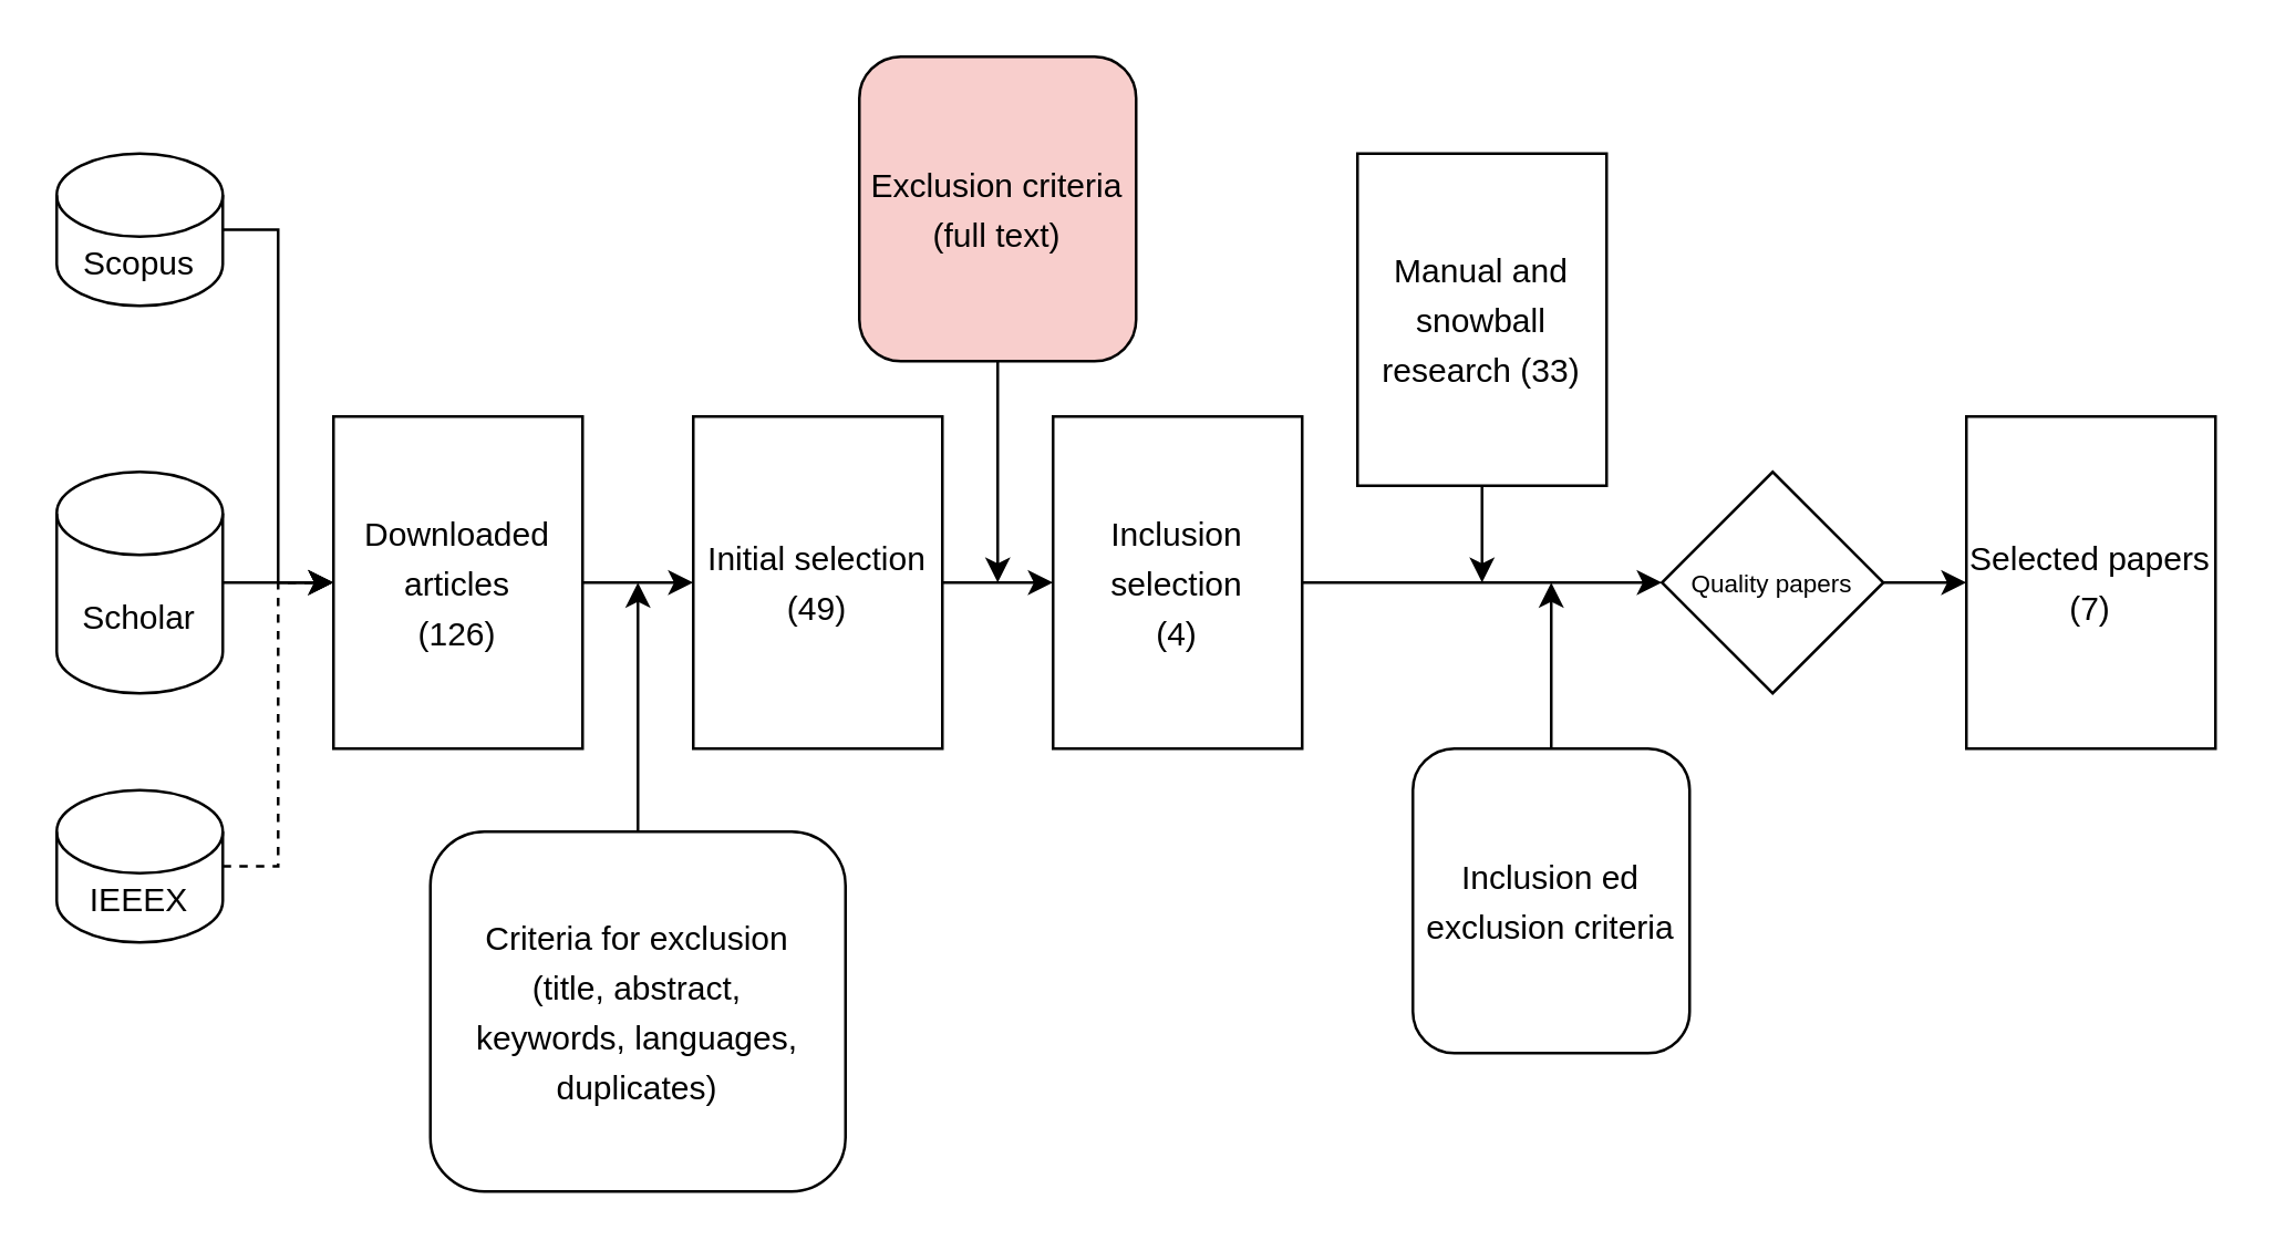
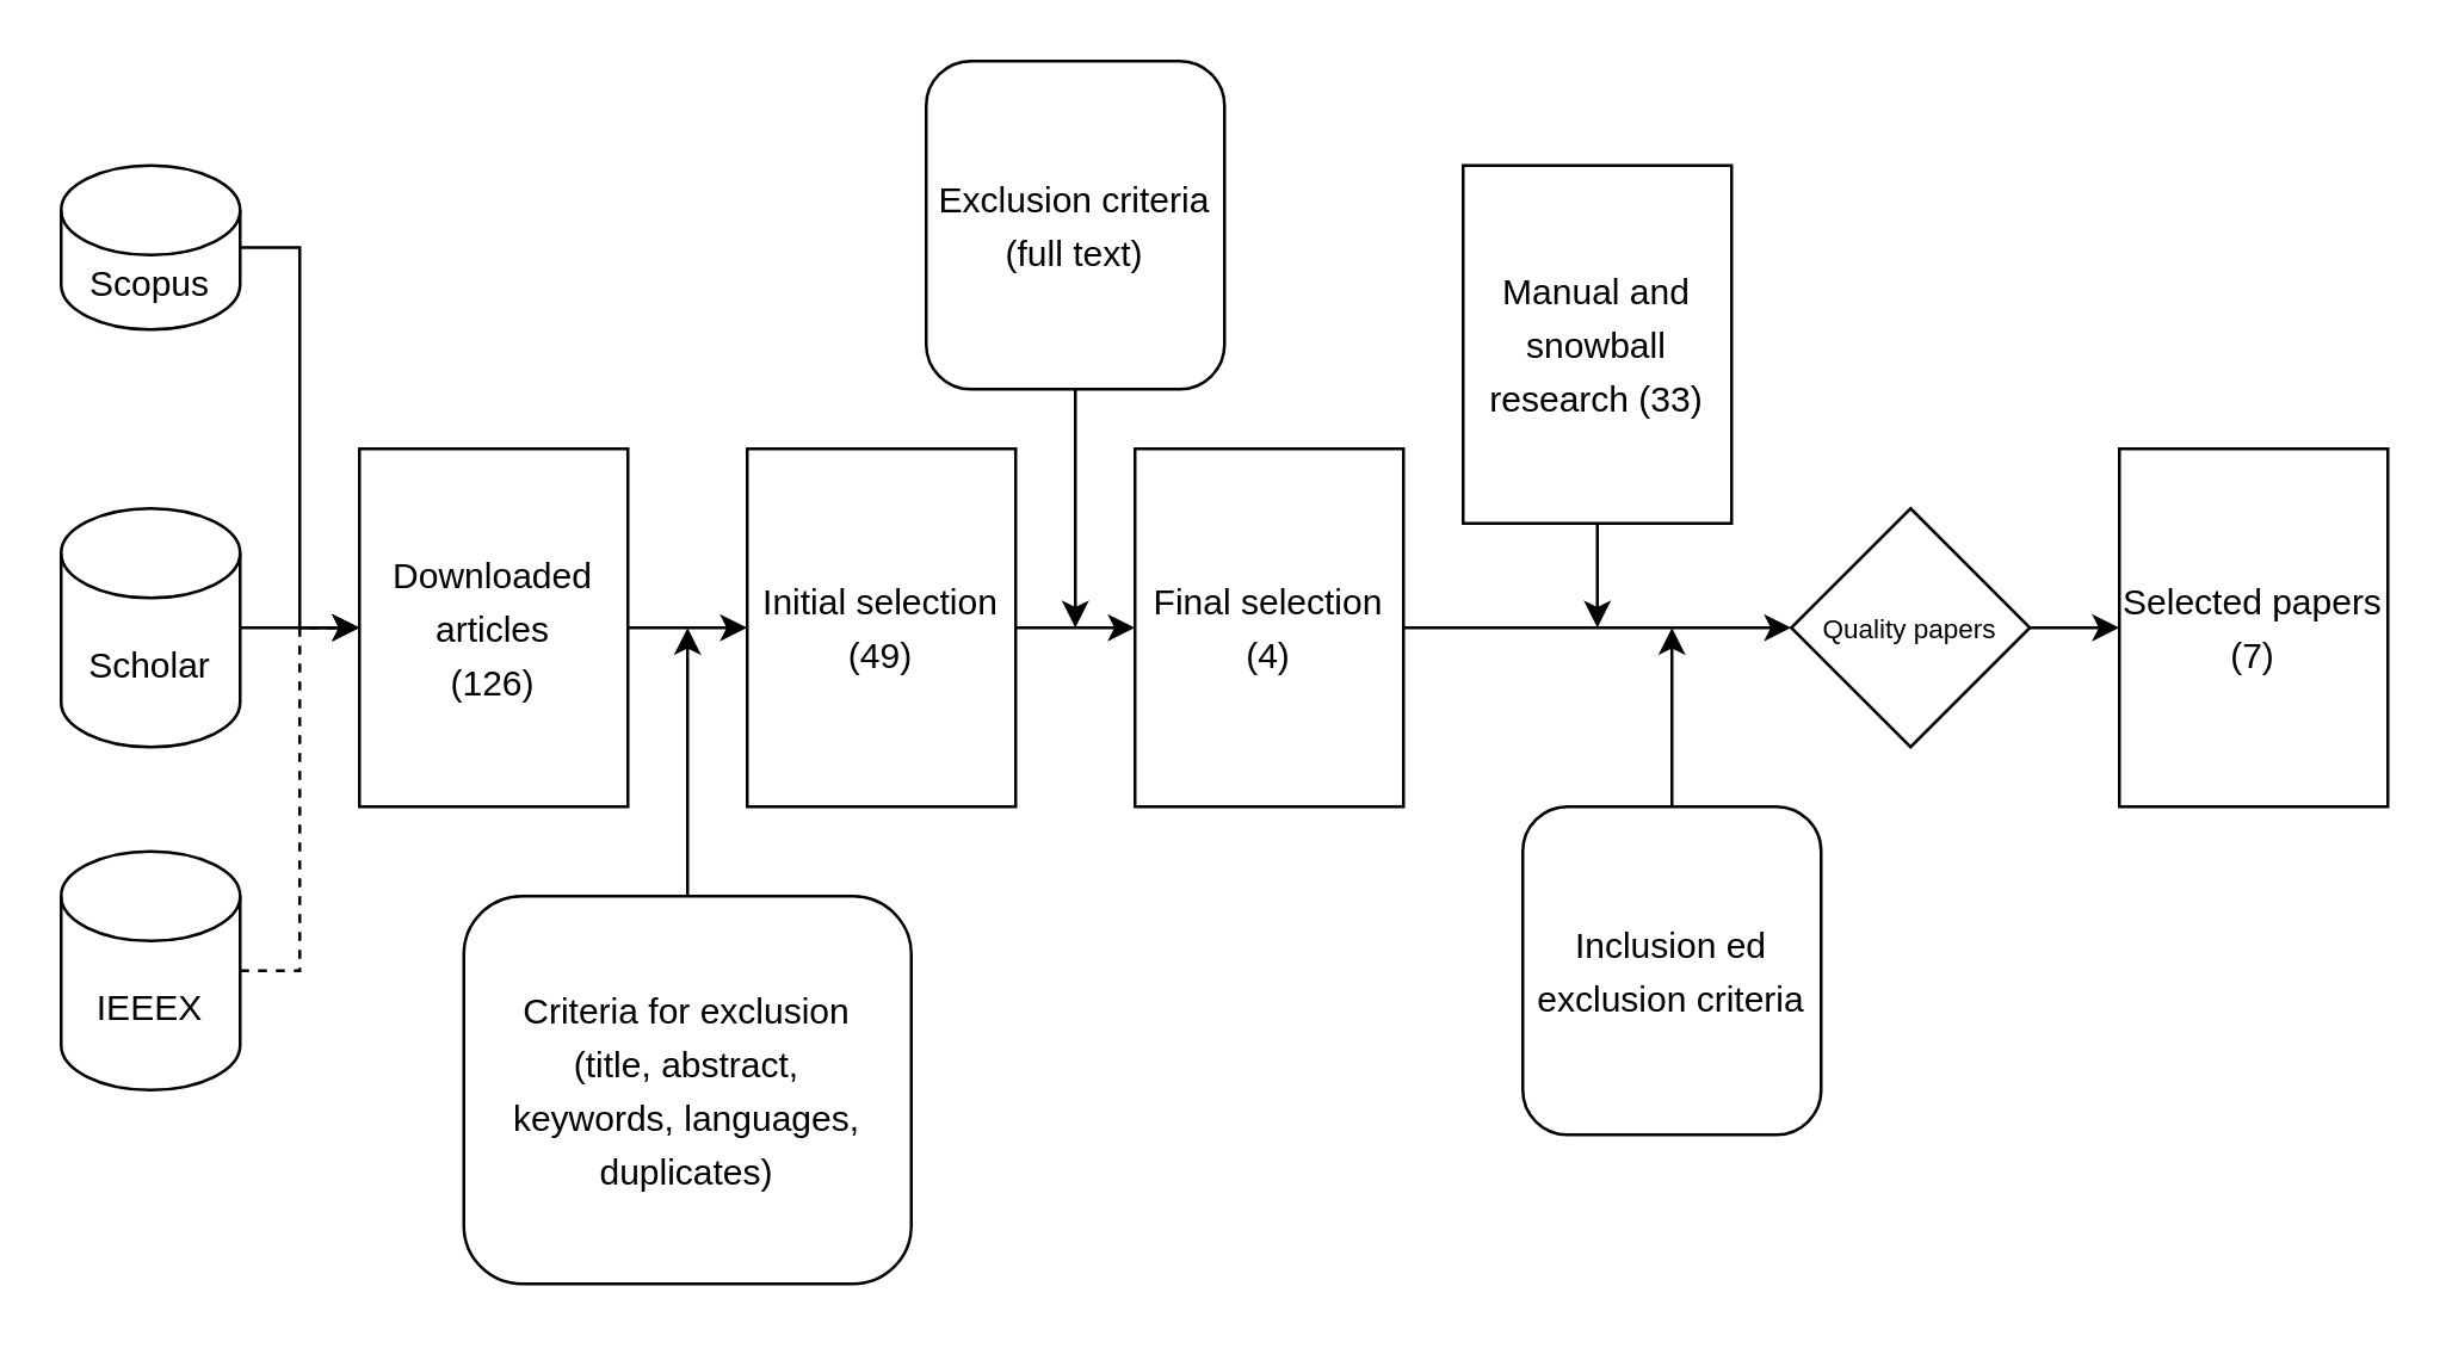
  <mxCell id="0" />
  <mxCell id="1" parent="0" />
  <mxCell id="2" style="edgeStyle=orthogonalEdgeStyle;rounded=0;orthogonalLoop=1;jettySize=auto;html=1;entryX=0;entryY=0.5;entryDx=0;entryDy=0;" parent="1" source="3" target="9" edge="1"><mxGeometry relative="1" as="geometry" /></mxCell>
  <mxCell id="3" value="Scopus" style="shape=cylinder3;whiteSpace=wrap;html=1;boundedLbl=1;backgroundOutline=1;size=15;" parent="1" vertex="1"><mxGeometry x="20" y="55" width="60" height="55" as="geometry" /></mxCell>
  <mxCell id="4" style="edgeStyle=orthogonalEdgeStyle;rounded=0;orthogonalLoop=1;jettySize=auto;html=1;entryX=0;entryY=0.5;entryDx=0;entryDy=0;" parent="1" source="5" target="9" edge="1"><mxGeometry relative="1" as="geometry" /></mxCell>
  <mxCell id="5" value="Scholar" style="shape=cylinder3;whiteSpace=wrap;html=1;boundedLbl=1;backgroundOutline=1;size=15;" parent="1" vertex="1"><mxGeometry x="20" y="170" width="60" height="80" as="geometry" /></mxCell>
  <mxCell id="6" style="edgeStyle=orthogonalEdgeStyle;rounded=0;orthogonalLoop=1;jettySize=auto;html=1;entryX=0;entryY=0.5;entryDx=0;entryDy=0;dashed=1;" parent="1" source="7" target="9" edge="1"><mxGeometry relative="1" as="geometry" /></mxCell>
- <mxCell id="7" value="IEEEX" style="shape=cylinder3;whiteSpace=wrap;html=1;boundedLbl=1;backgroundOutline=1;size=15;" parent="1" vertex="1"><mxGeometry x="20" y="285" width="60" height="55" as="geometry" /></mxCell>
+ <mxCell id="7" value="IEEEX" style="shape=cylinder3;whiteSpace=wrap;html=1;boundedLbl=1;backgroundOutline=1;size=15;" parent="1" vertex="1"><mxGeometry x="20" y="285" width="60" height="80" as="geometry" /></mxCell>
  <mxCell id="8" style="edgeStyle=orthogonalEdgeStyle;rounded=0;orthogonalLoop=1;jettySize=auto;html=1;entryX=0;entryY=0.5;entryDx=0;entryDy=0;" parent="1" source="9" target="11" edge="1"><mxGeometry relative="1" as="geometry" /></mxCell>
  <mxCell id="9" value="&lt;p style=&quot;line-height: 150%;&quot;&gt;Downloaded articles&lt;br&gt;(126)&lt;/p&gt;" style="rounded=0;whiteSpace=wrap;html=1;" parent="1" vertex="1"><mxGeometry x="120" y="150" width="90" height="120" as="geometry" /></mxCell>
  <mxCell id="10" style="edgeStyle=orthogonalEdgeStyle;rounded=0;orthogonalLoop=1;jettySize=auto;html=1;entryX=0;entryY=0.5;entryDx=0;entryDy=0;" parent="1" source="11" target="13" edge="1"><mxGeometry relative="1" as="geometry" /></mxCell>
  <mxCell id="11" value="&lt;p style=&quot;line-height: 150%;&quot;&gt;Initial selection&lt;br&gt;(49)&lt;/p&gt;" style="rounded=0;whiteSpace=wrap;html=1;" parent="1" vertex="1"><mxGeometry x="250" y="150" width="90" height="120" as="geometry" /></mxCell>
  <mxCell id="12" style="edgeStyle=orthogonalEdgeStyle;rounded=0;orthogonalLoop=1;jettySize=auto;html=1;" parent="1" source="13" target="24" edge="1"><mxGeometry relative="1" as="geometry" /></mxCell>
- <mxCell id="13" value="&lt;p style=&quot;line-height: 150%;&quot;&gt;Inclusion selection&lt;br&gt;(4)&lt;/p&gt;" style="rounded=0;whiteSpace=wrap;html=1;" parent="1" vertex="1"><mxGeometry x="380" y="150" width="90" height="120" as="geometry" /></mxCell>
+ <mxCell id="13" value="&lt;p style=&quot;line-height: 150%;&quot;&gt;Final selection&lt;br&gt;(4)&lt;/p&gt;" style="rounded=0;whiteSpace=wrap;html=1;" parent="1" vertex="1"><mxGeometry x="380" y="150" width="90" height="120" as="geometry" /></mxCell>
  <mxCell id="14" style="edgeStyle=orthogonalEdgeStyle;rounded=0;orthogonalLoop=1;jettySize=auto;html=1;exitX=0.5;exitY=1;exitDx=0;exitDy=0;" parent="1" source="15" edge="1"><mxGeometry relative="1" as="geometry"><mxPoint x="535" y="210" as="targetPoint" /></mxGeometry></mxCell>
  <mxCell id="15" value="&lt;p style=&quot;line-height: 150%;&quot;&gt;Manual and snowball research (33)&lt;/p&gt;" style="rounded=0;whiteSpace=wrap;html=1;" parent="1" vertex="1"><mxGeometry x="490" y="55" width="90" height="120" as="geometry" /></mxCell>
  <mxCell id="16" value="&lt;p style=&quot;line-height: 150%;&quot;&gt;Selected papers (7)&lt;/p&gt;" style="rounded=0;whiteSpace=wrap;html=1;" parent="1" vertex="1"><mxGeometry x="710" y="150" width="90" height="120" as="geometry" /></mxCell>
  <mxCell id="17" style="edgeStyle=orthogonalEdgeStyle;rounded=0;orthogonalLoop=1;jettySize=auto;html=1;" parent="1" source="18" edge="1"><mxGeometry relative="1" as="geometry"><mxPoint x="230" y="210" as="targetPoint" /></mxGeometry></mxCell>
  <mxCell id="18" value="&lt;p style=&quot;line-height: 150%;&quot;&gt;Criteria for exclusion (title, abstract, keywords, languages, duplicates)&lt;/p&gt;" style="rounded=1;whiteSpace=wrap;html=1;spacingBottom=0;spacingLeft=0;spacingRight=0;spacing=15;" parent="1" vertex="1"><mxGeometry x="155" y="300" width="150" height="130" as="geometry" /></mxCell>
  <mxCell id="19" style="edgeStyle=orthogonalEdgeStyle;rounded=0;orthogonalLoop=1;jettySize=auto;html=1;" parent="1" source="20" edge="1"><mxGeometry relative="1" as="geometry"><mxPoint x="560" y="210" as="targetPoint" /></mxGeometry></mxCell>
  <mxCell id="20" value="&lt;p style=&quot;line-height: 150%;&quot;&gt;Inclusion ed exclusion criteria&lt;/p&gt;" style="rounded=1;whiteSpace=wrap;html=1;" parent="1" vertex="1"><mxGeometry x="510" y="270" width="100" height="110" as="geometry" /></mxCell>
  <mxCell id="21" style="edgeStyle=orthogonalEdgeStyle;rounded=0;orthogonalLoop=1;jettySize=auto;html=1;" parent="1" source="22" edge="1"><mxGeometry relative="1" as="geometry"><mxPoint x="360" y="210" as="targetPoint" /></mxGeometry></mxCell>
- <mxCell id="22" value="&lt;p style=&quot;line-height: 150%;&quot;&gt;Exclusion criteria (full text)&lt;/p&gt;" style="rounded=1;whiteSpace=wrap;html=1;fillColor=#f8cecc;" parent="1" vertex="1"><mxGeometry x="310" y="20" width="100" height="110" as="geometry" /></mxCell>
+ <mxCell id="22" value="&lt;p style=&quot;line-height: 150%;&quot;&gt;Exclusion criteria (full text)&lt;/p&gt;" style="rounded=1;whiteSpace=wrap;html=1;" parent="1" vertex="1"><mxGeometry x="310" y="20" width="100" height="110" as="geometry" /></mxCell>
  <mxCell id="23" style="edgeStyle=orthogonalEdgeStyle;rounded=0;orthogonalLoop=1;jettySize=auto;html=1;entryX=0;entryY=0.5;entryDx=0;entryDy=0;" parent="1" source="24" target="16" edge="1"><mxGeometry relative="1" as="geometry" /></mxCell>
  <mxCell id="24" value="&lt;font style=&quot;font-size: 9px;&quot;&gt;Quality papers&lt;/font&gt;" style="rhombus;whiteSpace=wrap;html=1;" parent="1" vertex="1"><mxGeometry x="600" y="170" width="80" height="80" as="geometry" /></mxCell>
